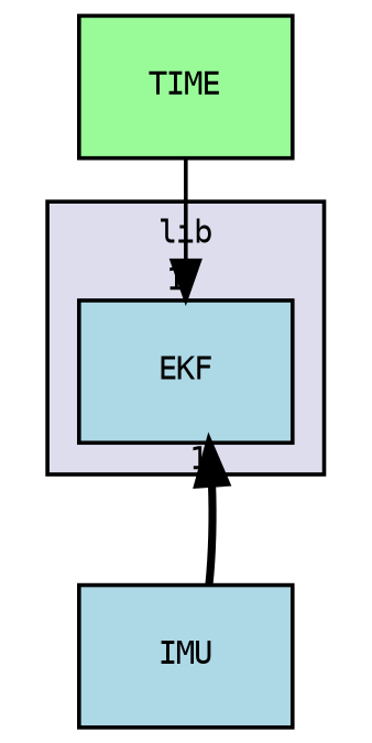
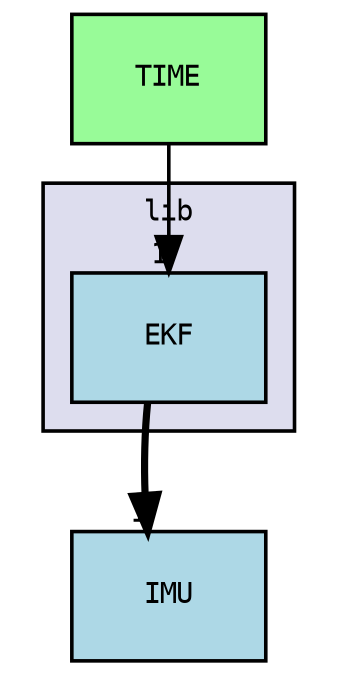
  digraph {
    compound=true
    node [fillcolor=lightblue fontname=DejaVuSansMono fontsize=8 shape=box style=filled]
    edge [headlabel=1 labeldistance=1.5 labelfontname=DejaVuSansMono labelfontsize=8]
    n1 [label=EKF pencolor=black]
    n2 [label=IMU]
    n3 [fillcolor=palegreen label=TIME]
    subgraph cluster_1 {
      bgcolor="#ddddee"
      fontname=DejaVuSansMono
      fontsize=8
      label=lib
      pencolor=black
      n1
    }
-   n2 -> n1 [style=bold]
+   n1 -> n2 [style=bold]
    n3 -> n1 [style=solid]
  }
